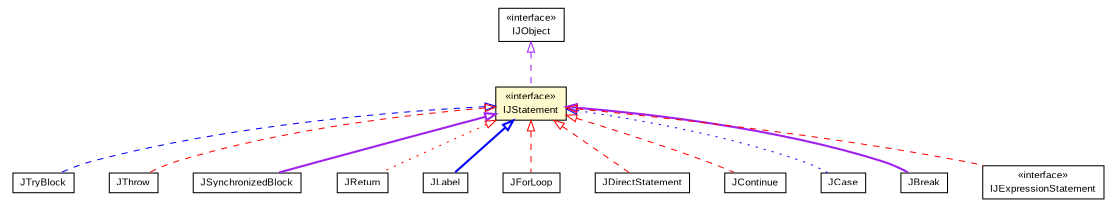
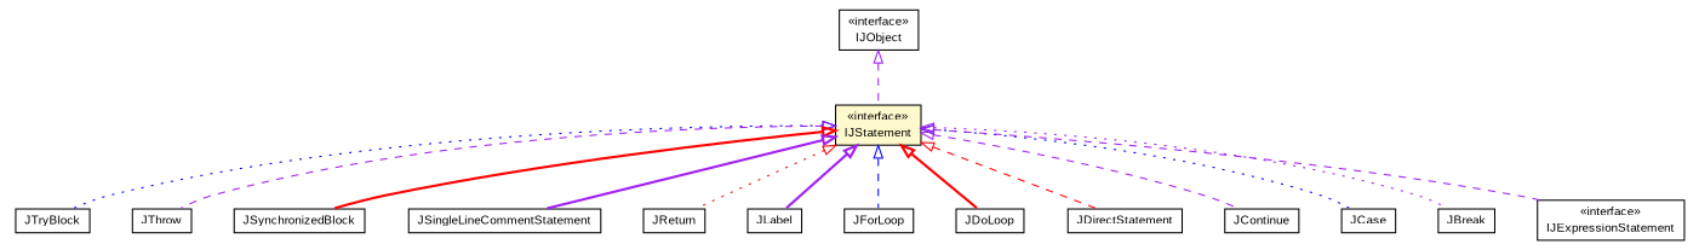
  digraph {
    nodesep=0.25
    ranksep=0.5
    node [fontcolor=black fontname=arial fontsize=10.0 shape=plaintext]
    edge [arrowtail=empty color=red dir=back fontname=arial fontsize=10 headport=p labelfontname=arial labelfontsize=10 style=dashed tailport=p]
    n1 [label=<<table title="com.helger.jcodemodel.JTryBlock" border="0" cellborder="1" cellspacing="0" cellpadding="2" port="p" href="./JTryBlock.html"> 		<tr><td><table border="0" cellspacing="0" cellpadding="1"> <tr><td align="center" balign="center"> JTryBlock </td></tr> 		</table></td></tr> 		</table>>]
    n2 [label=<<table title="com.helger.jcodemodel.JThrow" border="0" cellborder="1" cellspacing="0" cellpadding="2" port="p" href="./JThrow.html"> 		<tr><td><table border="0" cellspacing="0" cellpadding="1"> <tr><td align="center" balign="center"> JThrow </td></tr> 		</table></td></tr> 		</table>>]
    n3 [label=<<table title="com.helger.jcodemodel.JSynchronizedBlock" border="0" cellborder="1" cellspacing="0" cellpadding="2" port="p" href="./JSynchronizedBlock.html"> 		<tr><td><table border="0" cellspacing="0" cellpadding="1"> <tr><td align="center" balign="center"> JSynchronizedBlock </td></tr> 		</table></td></tr> 		</table>>]
+   n4 [label=<<table title="com.helger.jcodemodel.JSingleLineCommentStatement" border="0" cellborder="1" cellspacing="0" cellpadding="2" port="p" href="./JSingleLineCommentStatement.html"> 		<tr><td><table border="0" cellspacing="0" cellpadding="1"> <tr><td align="center" balign="center"> JSingleLineCommentStatement </td></tr> 		</table></td></tr> 		</table>>]
    n5 [label=<<table title="com.helger.jcodemodel.JReturn" border="0" cellborder="1" cellspacing="0" cellpadding="2" port="p" href="./JReturn.html"> 		<tr><td><table border="0" cellspacing="0" cellpadding="1"> <tr><td align="center" balign="center"> JReturn </td></tr> 		</table></td></tr> 		</table>>]
    n6 [label=<<table title="com.helger.jcodemodel.JLabel" border="0" cellborder="1" cellspacing="0" cellpadding="2" port="p" href="./JLabel.html"> 		<tr><td><table border="0" cellspacing="0" cellpadding="1"> <tr><td align="center" balign="center"> JLabel </td></tr> 		</table></td></tr> 		</table>>]
    n7 [label=<<table title="com.helger.jcodemodel.JForLoop" border="0" cellborder="1" cellspacing="0" cellpadding="2" port="p" href="./JForLoop.html"> 		<tr><td><table border="0" cellspacing="0" cellpadding="1"> <tr><td align="center" balign="center"> JForLoop </td></tr> 		</table></td></tr> 		</table>>]
+   n8 [label=<<table title="com.helger.jcodemodel.JDoLoop" border="0" cellborder="1" cellspacing="0" cellpadding="2" port="p" href="./JDoLoop.html"> 		<tr><td><table border="0" cellspacing="0" cellpadding="1"> <tr><td align="center" balign="center"> JDoLoop </td></tr> 		</table></td></tr> 		</table>>]
    n9 [label=<<table title="com.helger.jcodemodel.JDirectStatement" border="0" cellborder="1" cellspacing="0" cellpadding="2" port="p" href="./JDirectStatement.html"> 		<tr><td><table border="0" cellspacing="0" cellpadding="1"> <tr><td align="center" balign="center"> JDirectStatement </td></tr> 		</table></td></tr> 		</table>>]
    n10 [label=<<table title="com.helger.jcodemodel.JContinue" border="0" cellborder="1" cellspacing="0" cellpadding="2" port="p" href="./JContinue.html"> 		<tr><td><table border="0" cellspacing="0" cellpadding="1"> <tr><td align="center" balign="center"> JContinue </td></tr> 		</table></td></tr> 		</table>>]
    n11 [label=<<table title="com.helger.jcodemodel.JCase" border="0" cellborder="1" cellspacing="0" cellpadding="2" port="p" href="./JCase.html"> 		<tr><td><table border="0" cellspacing="0" cellpadding="1"> <tr><td align="center" balign="center"> JCase </td></tr> 		</table></td></tr> 		</table>>]
    n12 [label=<<table title="com.helger.jcodemodel.JBreak" border="0" cellborder="1" cellspacing="0" cellpadding="2" port="p" href="./JBreak.html"> 		<tr><td><table border="0" cellspacing="0" cellpadding="1"> <tr><td align="center" balign="center"> JBreak </td></tr> 		</table></td></tr> 		</table>>]
    n13 [label=<<table title="com.helger.jcodemodel.IJStatement" border="0" cellborder="1" cellspacing="0" cellpadding="2" port="p" bgcolor="lemonChiffon" href="./IJStatement.html"> 		<tr><td><table border="0" cellspacing="0" cellpadding="1"> <tr><td align="center" balign="center"> &#171;interface&#187; </td></tr> <tr><td align="center" balign="center"> IJStatement </td></tr> 		</table></td></tr> 		</table>>]
    n14 [label=<<table title="com.helger.jcodemodel.IJExpressionStatement" border="0" cellborder="1" cellspacing="0" cellpadding="2" port="p" href="./IJExpressionStatement.html"> 		<tr><td><table border="0" cellspacing="0" cellpadding="1"> <tr><td align="center" balign="center"> &#171;interface&#187; </td></tr> <tr><td align="center" balign="center"> IJExpressionStatement </td></tr> 		</table></td></tr> 		</table>>]
    n15 [label=<<table title="com.helger.jcodemodel.IJObject" border="0" cellborder="1" cellspacing="0" cellpadding="2" port="p" href="./IJObject.html"> 		<tr><td><table border="0" cellspacing="0" cellpadding="1"> <tr><td align="center" balign="center"> &#171;interface&#187; </td></tr> <tr><td align="center" balign="center"> IJObject </td></tr> 		</table></td></tr> 		</table>>]
-   n13 -> n1 [color=blue]
-   n13 -> n2
-   n13 -> n3 [color=purple style=bold]
+   n13 -> n1 [color=blue style=dotted]
+   n13 -> n2 [color=purple]
+   n13 -> n3 [style=bold]
+   n13 -> n4 [color=purple style=bold]
    n13 -> n5 [style=dotted]
-   n13 -> n6 [color=blue style=bold]
-   n13 -> n7
+   n13 -> n6 [color=purple style=bold]
+   n13 -> n7 [color=blue]
+   n13 -> n8 [style=bold]
    n13 -> n9
-   n13 -> n10
+   n13 -> n10 [color=purple]
    n13 -> n11 [color=blue style=dotted]
-   n13 -> n12 [color=purple style=bold]
-   n13 -> n14
+   n13 -> n12 [color=purple style=dotted]
+   n13 -> n14 [color=purple]
    n15 -> n13 [color=purple]
  }
